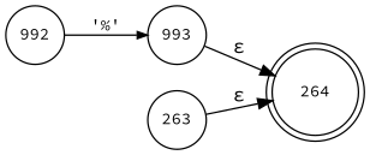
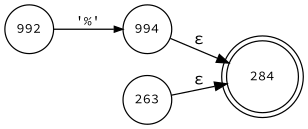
  digraph {
    fontname="Source Code Pro"
    rankdir=LR
    node [fixedsize=true fontname="Source Code Pro" fontsize=11 shape=circle peripheries=1]
    edge [fontname="Source Code Pro"]
-   n1 [label=264 shape=doublecircle width=.6 peripheries=""]
+   n1 [label=284 shape=doublecircle width=.6 peripheries=""]
    n2 [label=992 width=.55]
-   n3 [label=993 width=.55]
+   n3 [label=994 width=.55]
    n4 [label=263 width=.55]
    n2 -> n3 [arrowhead=normal arrowsize=.7 fontsize=11 label="'%'"]
    n3 -> n1 [label="&epsilon;"]
    n4 -> n1 [label="&epsilon;"]
  }
